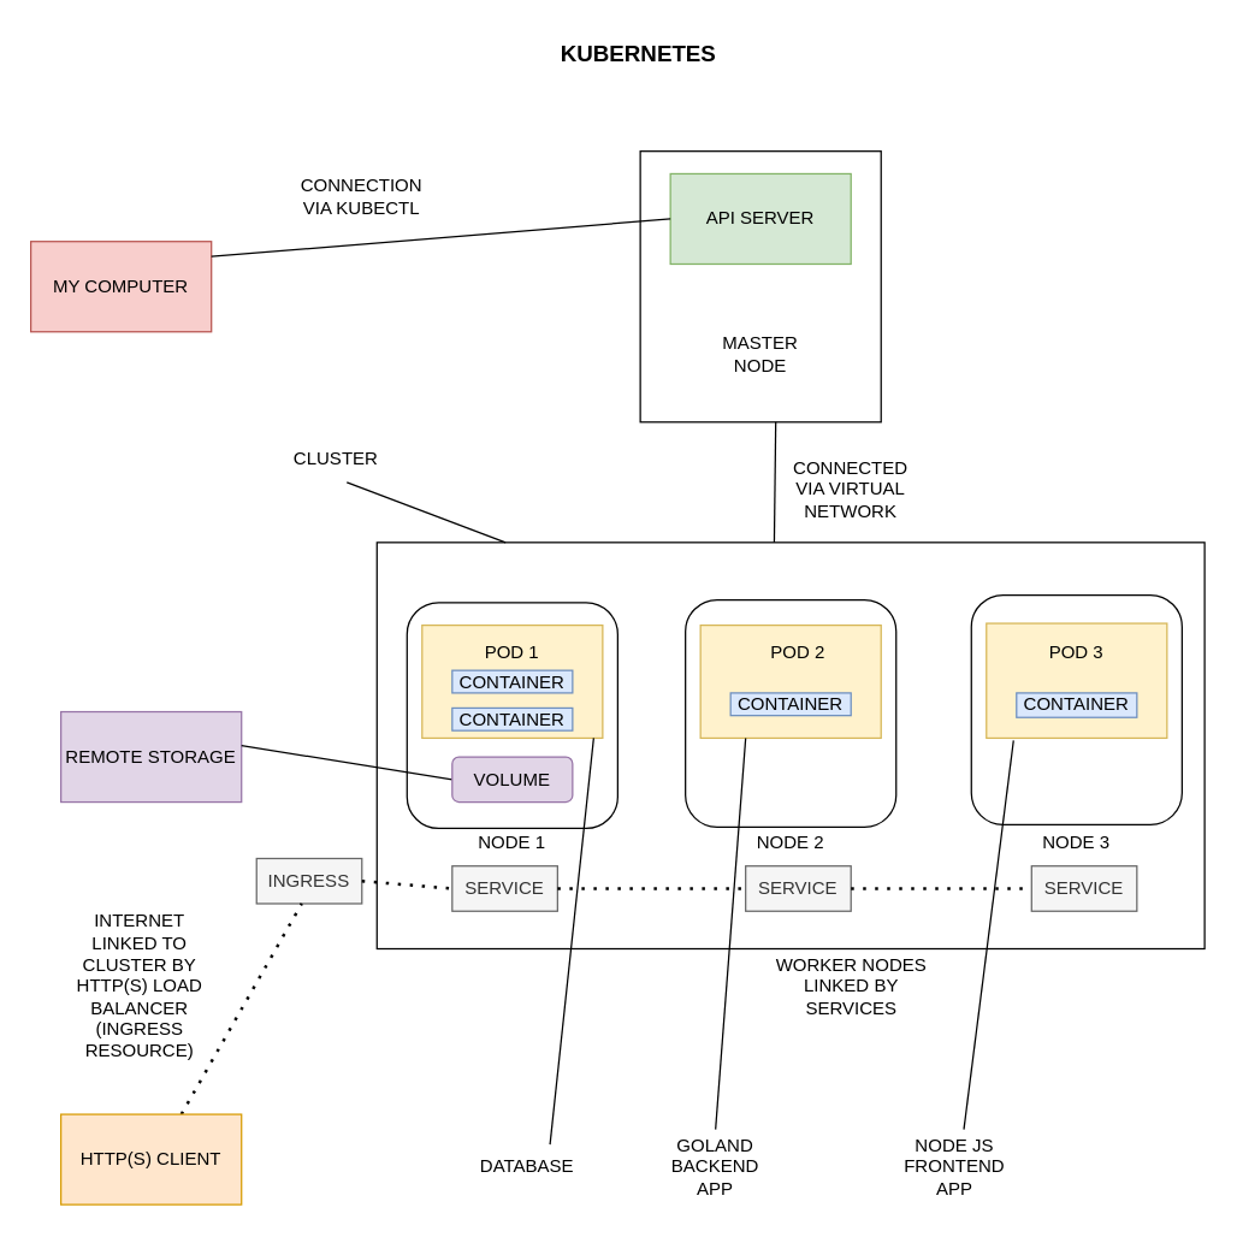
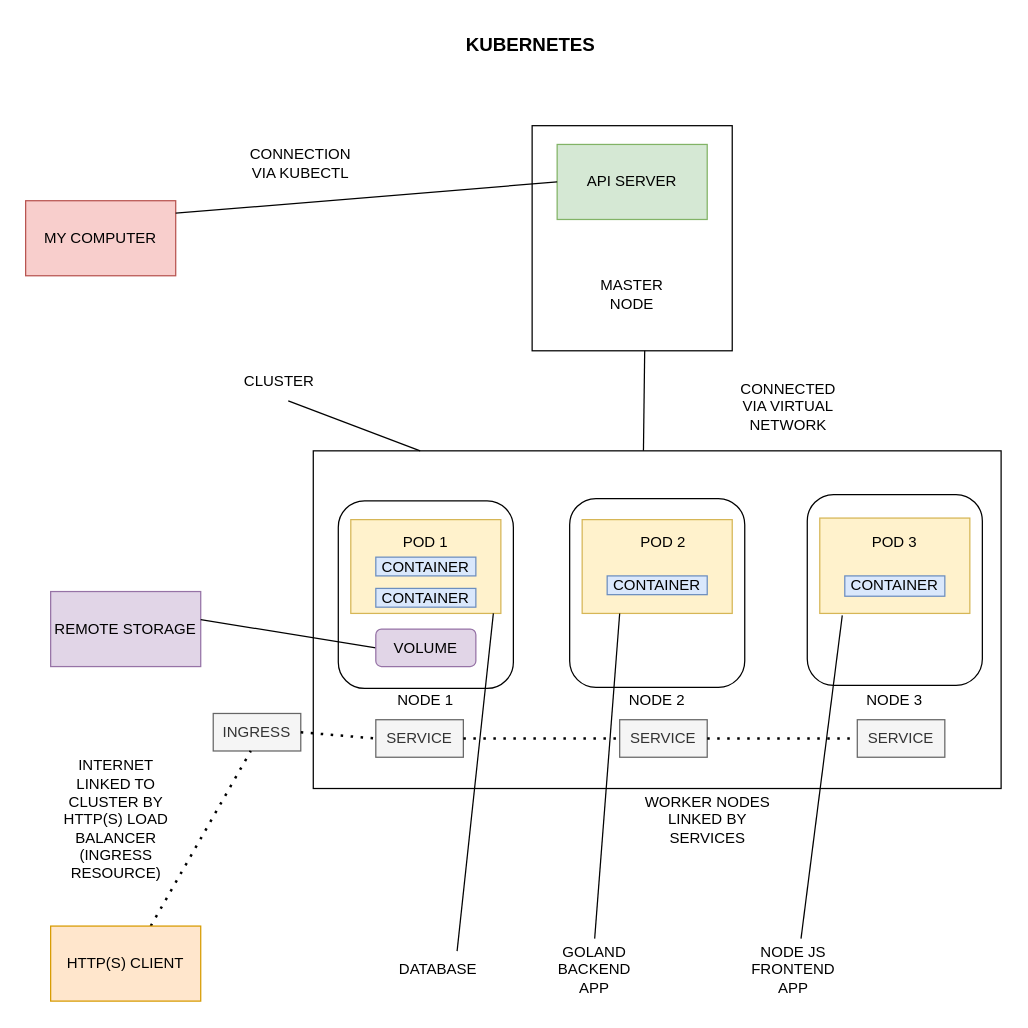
  <mxCell id="0" />
  <mxCell id="1" parent="0" />
  <mxCell id="2" value="MY COMPUTER" style="rounded=0;whiteSpace=wrap;html=1;fillColor=#f8cecc;strokeColor=#b85450;" vertex="1" parent="1"><mxGeometry x="20" y="160" width="120" height="60" as="geometry" /></mxCell>
  <mxCell id="3" value="" style="rounded=0;whiteSpace=wrap;html=1;" vertex="1" parent="1"><mxGeometry x="250" y="360" width="550" height="270" as="geometry" /></mxCell>
  <mxCell id="4" value="" style="rounded=1;whiteSpace=wrap;html=1;rotation=90;" vertex="1" parent="1"><mxGeometry x="265" y="405" width="150" height="140" as="geometry" /></mxCell>
  <mxCell id="5" value="" style="rounded=1;whiteSpace=wrap;html=1;rotation=90;" vertex="1" parent="1"><mxGeometry x="449.55" y="403.58" width="150.93" height="140" as="geometry" /></mxCell>
  <mxCell id="6" value="" style="rounded=1;whiteSpace=wrap;html=1;rotation=90;" vertex="1" parent="1"><mxGeometry x="638.75" y="401.25" width="152.5" height="140" as="geometry" /></mxCell>
  <mxCell id="7" value="" style="rounded=0;whiteSpace=wrap;html=1;fillColor=#fff2cc;strokeColor=#d6b656;" vertex="1" parent="1"><mxGeometry x="280" y="415" width="120" height="75" as="geometry" /></mxCell>
  <mxCell id="8" value="" style="rounded=0;whiteSpace=wrap;html=1;fillColor=#fff2cc;strokeColor=#d6b656;" vertex="1" parent="1"><mxGeometry x="465" y="415" width="120" height="75" as="geometry" /></mxCell>
  <mxCell id="9" value="" style="rounded=0;whiteSpace=wrap;html=1;" vertex="1" parent="1"><mxGeometry x="425" y="100" width="160" height="180" as="geometry" /></mxCell>
  <mxCell id="10" value="API SERVER" style="rounded=0;whiteSpace=wrap;html=1;fillColor=#d5e8d4;strokeColor=#82b366;" vertex="1" parent="1"><mxGeometry x="445" y="115" width="120" height="60" as="geometry" /></mxCell>
  <mxCell id="11" value="MASTER NODE" style="text;html=1;strokeColor=none;fillColor=none;align=center;verticalAlign=middle;whiteSpace=wrap;rounded=0;" vertex="1" parent="1"><mxGeometry x="475" y="220" width="60" height="30" as="geometry" /></mxCell>
  <mxCell id="12" value="WORKER NODES LINKED BY SERVICES" style="text;html=1;strokeColor=none;fillColor=none;align=center;verticalAlign=middle;whiteSpace=wrap;rounded=0;" vertex="1" parent="1"><mxGeometry x="512.5" y="640" width="105" height="30" as="geometry" /></mxCell>
  <mxCell id="13" value="" style="endArrow=none;html=1;rounded=0;entryX=0;entryY=0.5;entryDx=0;entryDy=0;" edge="1" parent="1" target="10"><mxGeometry width="50" height="50" relative="1" as="geometry"><mxPoint x="140" y="170" as="sourcePoint" /><mxPoint x="420" y="130" as="targetPoint" /></mxGeometry></mxCell>
  <mxCell id="14" value="POD 1" style="text;html=1;strokeColor=none;fillColor=none;align=center;verticalAlign=middle;whiteSpace=wrap;rounded=0;" vertex="1" parent="1"><mxGeometry x="310" y="417.5" width="60" height="30" as="geometry" /></mxCell>
  <mxCell id="15" value="NODE 1" style="text;html=1;strokeColor=none;fillColor=none;align=center;verticalAlign=middle;whiteSpace=wrap;rounded=0;" vertex="1" parent="1"><mxGeometry x="310" y="545" width="60" height="30" as="geometry" /></mxCell>
  <mxCell id="16" value="NODE 2" style="text;html=1;strokeColor=none;fillColor=none;align=center;verticalAlign=middle;whiteSpace=wrap;rounded=0;" vertex="1" parent="1"><mxGeometry x="495" y="545" width="60" height="30" as="geometry" /></mxCell>
  <mxCell id="17" value="NODE 3" style="text;html=1;strokeColor=none;fillColor=none;align=center;verticalAlign=middle;whiteSpace=wrap;rounded=0;" vertex="1" parent="1"><mxGeometry x="685" y="545" width="60" height="30" as="geometry" /></mxCell>
- <mxCell id="18" value="CONNECTED VIA VIRTUAL NETWORK" style="text;html=1;strokeColor=none;fillColor=none;align=center;verticalAlign=middle;whiteSpace=wrap;rounded=0;" vertex="1" parent="1"><mxGeometry x="535" y="310" width="60" height="30" as="geometry" /></mxCell>
+ <mxCell id="18" value="CONNECTED VIA VIRTUAL NETWORK" style="text;html=1;strokeColor=none;fillColor=none;align=center;verticalAlign=middle;whiteSpace=wrap;rounded=0;" vertex="1" parent="1"><mxGeometry x="600" y="310" width="60" height="30" as="geometry" /></mxCell>
  <mxCell id="19" value="CONNECTION VIA KUBECTL" style="text;html=1;strokeColor=none;fillColor=none;align=center;verticalAlign=middle;whiteSpace=wrap;rounded=0;" vertex="1" parent="1"><mxGeometry x="210" y="115" width="60" height="30" as="geometry" /></mxCell>
  <mxCell id="20" value="CONTAINER" style="rounded=0;whiteSpace=wrap;html=1;fillColor=#dae8fc;strokeColor=#6c8ebf;" vertex="1" parent="1"><mxGeometry x="300" y="470" width="80" height="15" as="geometry" /></mxCell>
  <mxCell id="21" value="CONTAINER" style="rounded=0;whiteSpace=wrap;html=1;fillColor=#dae8fc;strokeColor=#6c8ebf;" vertex="1" parent="1"><mxGeometry x="485" y="460" width="80" height="15" as="geometry" /></mxCell>
  <mxCell id="22" value="" style="endArrow=none;html=1;rounded=0;exitX=0.48;exitY=0;exitDx=0;exitDy=0;exitPerimeter=0;" edge="1" parent="1" source="3"><mxGeometry width="50" height="50" relative="1" as="geometry"><mxPoint x="465" y="330" as="sourcePoint" /><mxPoint x="515" y="280" as="targetPoint" /></mxGeometry></mxCell>
  <mxCell id="23" value="" style="rounded=0;whiteSpace=wrap;html=1;fillColor=#fff2cc;strokeColor=#d6b656;" vertex="1" parent="1"><mxGeometry x="655" y="413.75" width="120" height="76.25" as="geometry" /></mxCell>
  <mxCell id="24" value="CONTAINER" style="rounded=0;whiteSpace=wrap;html=1;fillColor=#dae8fc;strokeColor=#6c8ebf;" vertex="1" parent="1"><mxGeometry x="675" y="460" width="80" height="16.25" as="geometry" /></mxCell>
  <mxCell id="25" value="" style="endArrow=none;html=1;rounded=0;entryX=0.95;entryY=1;entryDx=0;entryDy=0;entryPerimeter=0;exitX=0.75;exitY=0;exitDx=0;exitDy=0;" edge="1" parent="1" source="26" target="7"><mxGeometry width="50" height="50" relative="1" as="geometry"><mxPoint x="350" y="698.75" as="sourcePoint" /><mxPoint x="460" y="518.75" as="targetPoint" /></mxGeometry></mxCell>
  <mxCell id="26" value="DATABASE" style="text;html=1;strokeColor=none;fillColor=none;align=center;verticalAlign=middle;whiteSpace=wrap;rounded=0;" vertex="1" parent="1"><mxGeometry x="320" y="760" width="60" height="30" as="geometry" /></mxCell>
  <mxCell id="27" value="NODE JS FRONTEND&lt;br&gt;APP" style="text;html=1;strokeColor=none;fillColor=none;align=center;verticalAlign=middle;whiteSpace=wrap;rounded=0;" vertex="1" parent="1"><mxGeometry x="603.75" y="760" width="60" height="30" as="geometry" /></mxCell>
  <mxCell id="28" value="" style="endArrow=none;html=1;rounded=0;entryX=0.15;entryY=1.021;entryDx=0;entryDy=0;entryPerimeter=0;" edge="1" parent="1" target="23"><mxGeometry width="50" height="50" relative="1" as="geometry"><mxPoint x="640" y="750" as="sourcePoint" /><mxPoint x="820" y="501.25" as="targetPoint" /></mxGeometry></mxCell>
  <mxCell id="29" value="" style="endArrow=none;html=1;rounded=0;entryX=0.25;entryY=1;entryDx=0;entryDy=0;" edge="1" parent="1" target="8"><mxGeometry width="50" height="50" relative="1" as="geometry"><mxPoint x="475" y="750" as="sourcePoint" /><mxPoint x="520" y="518.75" as="targetPoint" /></mxGeometry></mxCell>
  <mxCell id="30" value="GOLAND BACKEND&lt;br&gt;APP" style="text;html=1;strokeColor=none;fillColor=none;align=center;verticalAlign=middle;whiteSpace=wrap;rounded=0;" vertex="1" parent="1"><mxGeometry x="445" y="760" width="60" height="30" as="geometry" /></mxCell>
  <mxCell id="31" value="REMOTE STORAGE" style="rounded=0;whiteSpace=wrap;html=1;fillColor=#e1d5e7;strokeColor=#9673a6;" vertex="1" parent="1"><mxGeometry x="40" y="472.5" width="120" height="60" as="geometry" /></mxCell>
  <mxCell id="32" value="" style="endArrow=none;html=1;rounded=0;entryX=0;entryY=0.5;entryDx=0;entryDy=0;" edge="1" parent="1" target="33"><mxGeometry width="50" height="50" relative="1" as="geometry"><mxPoint x="160" y="495" as="sourcePoint" /><mxPoint x="300" y="513.529" as="targetPoint" /></mxGeometry></mxCell>
  <mxCell id="33" value="VOLUME" style="whiteSpace=wrap;html=1;fillColor=#e1d5e7;strokeColor=#9673a6;rounded=1;" vertex="1" parent="1"><mxGeometry x="300" y="502.5" width="80" height="30" as="geometry" /></mxCell>
  <mxCell id="34" value="SERVICE" style="rounded=0;whiteSpace=wrap;html=1;fillColor=#f5f5f5;strokeColor=#666666;fontColor=#333333;" vertex="1" parent="1"><mxGeometry x="300" y="575" width="70" height="30" as="geometry" /></mxCell>
  <mxCell id="35" value="SERVICE" style="rounded=0;whiteSpace=wrap;html=1;fillColor=#f5f5f5;strokeColor=#666666;fontColor=#333333;" vertex="1" parent="1"><mxGeometry x="495" y="575" width="70" height="30" as="geometry" /></mxCell>
  <mxCell id="36" value="SERVICE" style="rounded=0;whiteSpace=wrap;html=1;fillColor=#f5f5f5;strokeColor=#666666;fontColor=#333333;" vertex="1" parent="1"><mxGeometry x="685" y="575" width="70" height="30" as="geometry" /></mxCell>
  <mxCell id="37" value="" style="endArrow=none;dashed=1;html=1;dashPattern=1 3;strokeWidth=2;rounded=0;entryX=0;entryY=0.5;entryDx=0;entryDy=0;exitX=1;exitY=0.5;exitDx=0;exitDy=0;" edge="1" parent="1" source="34" target="35"><mxGeometry width="50" height="50" relative="1" as="geometry"><mxPoint x="380" y="610" as="sourcePoint" /><mxPoint x="430" y="560" as="targetPoint" /></mxGeometry></mxCell>
  <mxCell id="38" value="" style="endArrow=none;dashed=1;html=1;dashPattern=1 3;strokeWidth=2;rounded=0;exitX=1;exitY=0.5;exitDx=0;exitDy=0;entryX=0;entryY=0.5;entryDx=0;entryDy=0;" edge="1" parent="1" source="35" target="36"><mxGeometry width="50" height="50" relative="1" as="geometry"><mxPoint x="565" y="607.5" as="sourcePoint" /><mxPoint x="680" y="602.5" as="targetPoint" /></mxGeometry></mxCell>
  <mxCell id="39" value="&lt;font style=&quot;font-size: 15px&quot;&gt;&lt;b&gt;KUBERNETES&lt;/b&gt;&lt;/font&gt;" style="text;html=1;strokeColor=none;fillColor=none;align=center;verticalAlign=middle;whiteSpace=wrap;rounded=0;" vertex="1" parent="1"><mxGeometry x="394" y="20" width="60" height="30" as="geometry" /></mxCell>
  <mxCell id="40" value="INGRESS" style="rounded=0;whiteSpace=wrap;html=1;fillColor=#f5f5f5;strokeColor=#666666;fontColor=#333333;" vertex="1" parent="1"><mxGeometry x="170" y="570" width="70" height="30" as="geometry" /></mxCell>
  <mxCell id="41" value="" style="endArrow=none;dashed=1;html=1;dashPattern=1 3;strokeWidth=2;rounded=0;exitX=1;exitY=0.5;exitDx=0;exitDy=0;entryX=0;entryY=0.5;entryDx=0;entryDy=0;" edge="1" parent="1" target="34"><mxGeometry width="50" height="50" relative="1" as="geometry"><mxPoint x="240" y="585" as="sourcePoint" /><mxPoint x="290" y="605" as="targetPoint" /></mxGeometry></mxCell>
  <mxCell id="42" value="" style="endArrow=none;dashed=1;html=1;dashPattern=1 3;strokeWidth=2;rounded=0;fontSize=15;exitX=0.667;exitY=0;exitDx=0;exitDy=0;exitPerimeter=0;" edge="1" parent="1" source="43"><mxGeometry width="50" height="50" relative="1" as="geometry"><mxPoint x="140" y="700" as="sourcePoint" /><mxPoint x="200" y="600" as="targetPoint" /></mxGeometry></mxCell>
  <mxCell id="43" value="HTTP(S) CLIENT" style="rounded=0;whiteSpace=wrap;html=1;fillColor=#ffe6cc;strokeColor=#d79b00;" vertex="1" parent="1"><mxGeometry x="40" y="740" width="120" height="60" as="geometry" /></mxCell>
  <mxCell id="44" value="POD 2" style="text;html=1;strokeColor=none;fillColor=none;align=center;verticalAlign=middle;whiteSpace=wrap;rounded=0;" vertex="1" parent="1"><mxGeometry x="500" y="417.5" width="60" height="30" as="geometry" /></mxCell>
  <mxCell id="45" value="POD 3" style="text;html=1;strokeColor=none;fillColor=none;align=center;verticalAlign=middle;whiteSpace=wrap;rounded=0;" vertex="1" parent="1"><mxGeometry x="685" y="417.5" width="60" height="30" as="geometry" /></mxCell>
  <mxCell id="46" value="INTERNET LINKED TO CLUSTER BY HTTP(S) LOAD BALANCER (INGRESS RESOURCE)" style="text;html=1;strokeColor=none;fillColor=none;align=center;verticalAlign=middle;whiteSpace=wrap;rounded=0;" vertex="1" parent="1"><mxGeometry x="40" y="640" width="105" height="30" as="geometry" /></mxCell>
  <mxCell id="47" value="" style="endArrow=none;html=1;rounded=0;exitX=0.75;exitY=0;exitDx=0;exitDy=0;" edge="1" parent="1"><mxGeometry width="50" height="50" relative="1" as="geometry"><mxPoint x="335.5" y="360" as="sourcePoint" /><mxPoint x="230" y="320" as="targetPoint" /></mxGeometry></mxCell>
  <mxCell id="48" value="CLUSTER" style="text;html=1;strokeColor=none;fillColor=none;align=center;verticalAlign=middle;whiteSpace=wrap;rounded=0;" vertex="1" parent="1"><mxGeometry x="192.5" y="290" width="60" height="30" as="geometry" /></mxCell>
  <mxCell id="49" value="CONTAINER" style="rounded=0;whiteSpace=wrap;html=1;fillColor=#dae8fc;strokeColor=#6c8ebf;" vertex="1" parent="1"><mxGeometry x="300" y="445" width="80" height="15" as="geometry" /></mxCell>
